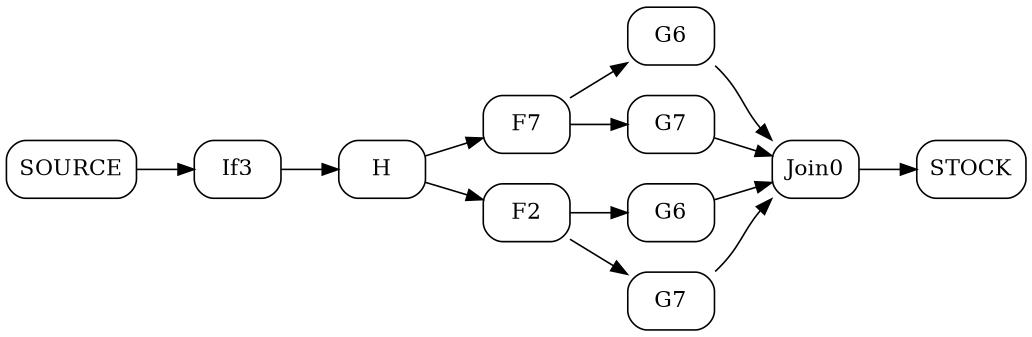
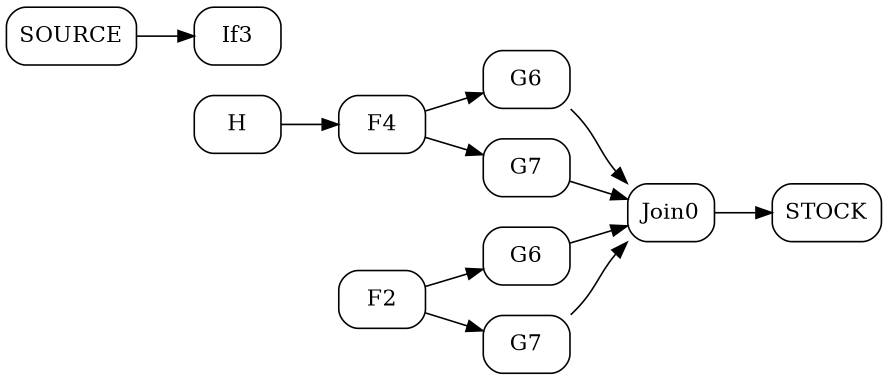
  digraph {
    rankdir=LR
    node [shape=Mrecord]
    edge [headport=x tailport=y]
    n1 [label=H]
-   n2 [label=F7]
+   n2 [label=F4]
    n3 [label=F2]
    n4 [label=G6]
    n5 [label=G7]
    n6 [label=G6]
    n7 [label=G7]
    n8 [label=SOURCE]
    n9 [label=Join0]
    n10 [label=STOCK]
    n11 [label=If3]
    subgraph sub_1 {
      rank=same
      n1
    }
    subgraph sub_2 {
      rank=same
      n2
      n3
    }
    subgraph sub_3 {
      rank=same
      n4
      n5
      n6
      n7
    }
    subgraph sub_4 {
      rank=source
      n8
    }
    subgraph sub_5 {
      rank=same
      n9
    }
    subgraph sub_6 {
      rank=sink
      n10
    }
    n1 -> n2 [tailport=f]
-   n1 -> n3 [tailport=f]
    n2 -> n4
    n2 -> n5
    n3 -> n6
    n3 -> n7
    n4 -> n9 [headport=x1]
    n5 -> n9 [headport=x2]
    n6 -> n9 [headport=x3]
    n7 -> n9 [headport=x4]
    n8 -> n11 [tailport=d]
    n9 -> n10
-   n11 -> n1 [tailport=f]
  }
